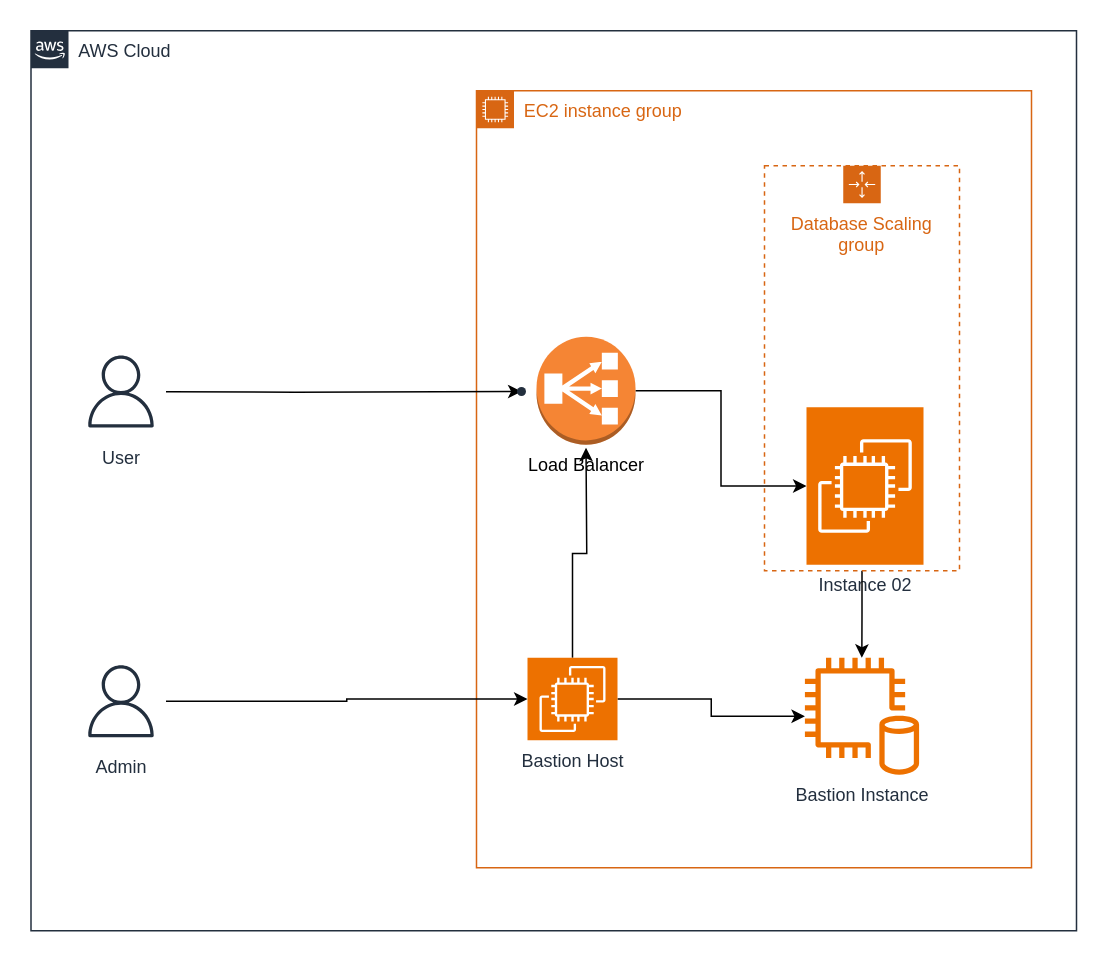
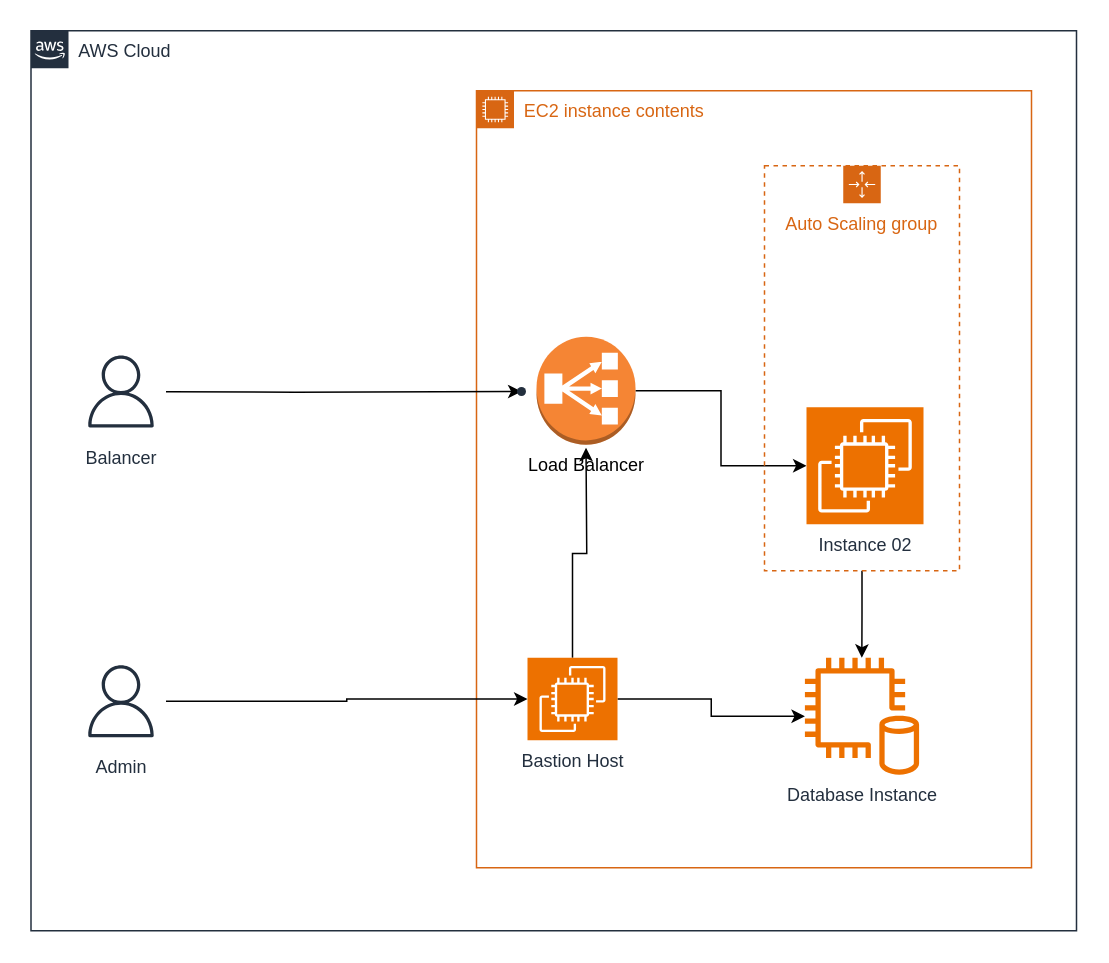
  <mxCell id="0" />
  <mxCell id="1" parent="0" />
  <mxCell id="2" value="AWS Cloud" style="points=[[0,0],[0.25,0],[0.5,0],[0.75,0],[1,0],[1,0.25],[1,0.5],[1,0.75],[1,1],[0.75,1],[0.5,1],[0.25,1],[0,1],[0,0.75],[0,0.5],[0,0.25]];outlineConnect=0;gradientColor=none;html=1;whiteSpace=wrap;fontSize=12;fontStyle=0;container=1;pointerEvents=0;collapsible=0;recursiveResize=0;shape=mxgraph.aws4.group;grIcon=mxgraph.aws4.group_aws_cloud_alt;strokeColor=#232F3E;fillColor=none;verticalAlign=top;align=left;spacingLeft=30;fontColor=#232F3E;dashed=0;" parent="1" vertex="1"><mxGeometry x="20" y="20" width="697" height="600" as="geometry" /></mxCell>
  <mxCell id="3" value="" style="edgeStyle=orthogonalEdgeStyle;rounded=0;orthogonalLoop=1;jettySize=auto;html=1;" parent="2" source="8" target="4" edge="1"><mxGeometry relative="1" as="geometry"><mxPoint x="438" y="290" as="targetPoint" /></mxGeometry></mxCell>
- <mxCell id="4" value="Instance 02" style="sketch=0;points=[[0,0,0],[0.25,0,0],[0.5,0,0],[0.75,0,0],[1,0,0],[0,1,0],[0.25,1,0],[0.5,1,0],[0.75,1,0],[1,1,0],[0,0.25,0],[0,0.5,0],[0,0.75,0],[1,0.25,0],[1,0.5,0],[1,0.75,0]];outlineConnect=0;fontColor=#232F3E;fillColor=#ED7100;strokeColor=#ffffff;dashed=0;verticalLabelPosition=bottom;verticalAlign=top;align=center;html=1;fontSize=12;fontStyle=0;aspect=fixed;shape=mxgraph.aws4.resourceIcon;resIcon=mxgraph.aws4.ec2;" parent="2" vertex="1"><mxGeometry x="517" y="251" width="78" height="105" as="geometry" /></mxCell>
+ <mxCell id="4" value="Instance 02" style="sketch=0;points=[[0,0,0],[0.25,0,0],[0.5,0,0],[0.75,0,0],[1,0,0],[0,1,0],[0.25,1,0],[0.5,1,0],[0.75,1,0],[1,1,0],[0,0.25,0],[0,0.5,0],[0,0.75,0],[1,0.25,0],[1,0.5,0],[1,0.75,0]];outlineConnect=0;fontColor=#232F3E;fillColor=#ED7100;strokeColor=#ffffff;dashed=0;verticalLabelPosition=bottom;verticalAlign=top;align=center;html=1;fontSize=12;fontStyle=0;aspect=fixed;shape=mxgraph.aws4.resourceIcon;resIcon=mxgraph.aws4.ec2;" parent="2" vertex="1"><mxGeometry x="517" y="251" width="78" height="78" as="geometry" /></mxCell>
  <mxCell id="5" value="" style="edgeStyle=orthogonalEdgeStyle;rounded=0;orthogonalLoop=1;jettySize=auto;html=1;" parent="2" source="6" target="9" edge="1"><mxGeometry relative="1" as="geometry" /></mxCell>
- <mxCell id="6" value="Database Scaling group" style="points=[[0,0],[0.25,0],[0.5,0],[0.75,0],[1,0],[1,0.25],[1,0.5],[1,0.75],[1,1],[0.75,1],[0.5,1],[0.25,1],[0,1],[0,0.75],[0,0.5],[0,0.25]];outlineConnect=0;gradientColor=none;html=1;whiteSpace=wrap;fontSize=12;fontStyle=0;container=1;pointerEvents=0;collapsible=0;recursiveResize=0;shape=mxgraph.aws4.groupCenter;grIcon=mxgraph.aws4.group_auto_scaling_group;grStroke=1;strokeColor=#D86613;fillColor=none;verticalAlign=top;align=center;fontColor=#D86613;dashed=1;spacingTop=25;" parent="2" vertex="1"><mxGeometry x="489" y="90" width="130" height="270" as="geometry" /></mxCell>
- <mxCell id="7" value="EC2 instance group" style="points=[[0,0],[0.25,0],[0.5,0],[0.75,0],[1,0],[1,0.25],[1,0.5],[1,0.75],[1,1],[0.75,1],[0.5,1],[0.25,1],[0,1],[0,0.75],[0,0.5],[0,0.25]];outlineConnect=0;gradientColor=none;html=1;whiteSpace=wrap;fontSize=12;fontStyle=0;container=1;pointerEvents=0;collapsible=0;recursiveResize=0;shape=mxgraph.aws4.group;grIcon=mxgraph.aws4.group_ec2_instance_contents;strokeColor=#D86613;fillColor=none;verticalAlign=top;align=left;spacingLeft=30;fontColor=#D86613;dashed=0;" parent="2" vertex="1"><mxGeometry x="297" y="40" width="370" height="518" as="geometry" /></mxCell>
+ <mxCell id="6" value="Auto Scaling group" style="points=[[0,0],[0.25,0],[0.5,0],[0.75,0],[1,0],[1,0.25],[1,0.5],[1,0.75],[1,1],[0.75,1],[0.5,1],[0.25,1],[0,1],[0,0.75],[0,0.5],[0,0.25]];outlineConnect=0;gradientColor=none;html=1;whiteSpace=wrap;fontSize=12;fontStyle=0;container=1;pointerEvents=0;collapsible=0;recursiveResize=0;shape=mxgraph.aws4.groupCenter;grIcon=mxgraph.aws4.group_auto_scaling_group;grStroke=1;strokeColor=#D86613;fillColor=none;verticalAlign=top;align=center;fontColor=#D86613;dashed=1;spacingTop=25;" parent="2" vertex="1"><mxGeometry x="489" y="90" width="130" height="270" as="geometry" /></mxCell>
+ <mxCell id="7" value="EC2 instance contents" style="points=[[0,0],[0.25,0],[0.5,0],[0.75,0],[1,0],[1,0.25],[1,0.5],[1,0.75],[1,1],[0.75,1],[0.5,1],[0.25,1],[0,1],[0,0.75],[0,0.5],[0,0.25]];outlineConnect=0;gradientColor=none;html=1;whiteSpace=wrap;fontSize=12;fontStyle=0;container=1;pointerEvents=0;collapsible=0;recursiveResize=0;shape=mxgraph.aws4.group;grIcon=mxgraph.aws4.group_ec2_instance_contents;strokeColor=#D86613;fillColor=none;verticalAlign=top;align=left;spacingLeft=30;fontColor=#D86613;dashed=0;" parent="2" vertex="1"><mxGeometry x="297" y="40" width="370" height="518" as="geometry" /></mxCell>
  <mxCell id="8" value="Load Balancer" style="outlineConnect=0;dashed=0;verticalLabelPosition=bottom;verticalAlign=top;align=center;html=1;shape=mxgraph.aws3.classic_load_balancer;fillColor=#F58534;gradientColor=none;" parent="7" vertex="1"><mxGeometry x="40" y="164" width="66" height="72" as="geometry" /></mxCell>
- <mxCell id="9" value="Bastion Instance" style="sketch=0;outlineConnect=0;fontColor=#232F3E;gradientColor=none;fillColor=#ED7100;strokeColor=none;dashed=0;verticalLabelPosition=bottom;verticalAlign=top;align=center;html=1;fontSize=12;fontStyle=0;aspect=fixed;pointerEvents=1;shape=mxgraph.aws4.db_on_instance2;" parent="7" vertex="1"><mxGeometry x="218" y="378" width="78" height="78" as="geometry" /></mxCell>
+ <mxCell id="9" value="Database Instance" style="sketch=0;outlineConnect=0;fontColor=#232F3E;gradientColor=none;fillColor=#ED7100;strokeColor=none;dashed=0;verticalLabelPosition=bottom;verticalAlign=top;align=center;html=1;fontSize=12;fontStyle=0;aspect=fixed;pointerEvents=1;shape=mxgraph.aws4.db_on_instance2;" parent="7" vertex="1"><mxGeometry x="218" y="378" width="78" height="78" as="geometry" /></mxCell>
  <mxCell id="10" value="" style="edgeStyle=orthogonalEdgeStyle;rounded=0;orthogonalLoop=1;jettySize=auto;html=1;" parent="7" source="12" target="9" edge="1"><mxGeometry relative="1" as="geometry" /></mxCell>
  <mxCell id="11" style="edgeStyle=orthogonalEdgeStyle;rounded=0;orthogonalLoop=1;jettySize=auto;html=1;" parent="7" source="12" edge="1"><mxGeometry relative="1" as="geometry"><mxPoint x="73" y="238" as="targetPoint" /></mxGeometry></mxCell>
  <mxCell id="12" value="Bastion Host&lt;div&gt;&lt;br&gt;&lt;/div&gt;" style="sketch=0;points=[[0,0,0],[0.25,0,0],[0.5,0,0],[0.75,0,0],[1,0,0],[0,1,0],[0.25,1,0],[0.5,1,0],[0.75,1,0],[1,1,0],[0,0.25,0],[0,0.5,0],[0,0.75,0],[1,0.25,0],[1,0.5,0],[1,0.75,0]];outlineConnect=0;fontColor=#232F3E;fillColor=#ED7100;strokeColor=#ffffff;dashed=0;verticalLabelPosition=bottom;verticalAlign=top;align=center;html=1;fontSize=12;fontStyle=0;aspect=fixed;shape=mxgraph.aws4.resourceIcon;resIcon=mxgraph.aws4.ec2;" parent="7" vertex="1"><mxGeometry x="34" y="378" width="60" height="55" as="geometry" /></mxCell>
  <mxCell id="13" style="edgeStyle=orthogonalEdgeStyle;rounded=0;orthogonalLoop=1;jettySize=auto;html=1;exitX=0.5;exitY=1;exitDx=0;exitDy=0;" parent="2" source="7" target="7" edge="1"><mxGeometry relative="1" as="geometry" /></mxCell>
  <mxCell id="14" value="" style="edgeStyle=orthogonalEdgeStyle;rounded=0;orthogonalLoop=1;jettySize=auto;html=1;entryX=1.05;entryY=0.825;entryDx=0;entryDy=0;entryPerimeter=0;" parent="2" target="16" edge="1"><mxGeometry relative="1" as="geometry"><mxPoint x="34" y="240.5" as="sourcePoint" /></mxGeometry></mxCell>
- <mxCell id="15" value="User" style="sketch=0;outlineConnect=0;fontColor=#232F3E;gradientColor=none;strokeColor=#232F3E;fillColor=#ffffff;dashed=0;verticalLabelPosition=bottom;verticalAlign=top;align=center;html=1;fontSize=12;fontStyle=0;aspect=fixed;shape=mxgraph.aws4.resourceIcon;resIcon=mxgraph.aws4.user;" parent="2" vertex="1"><mxGeometry x="30" y="210.5" width="60" height="60" as="geometry" /></mxCell>
+ <mxCell id="15" value="Balancer" style="sketch=0;outlineConnect=0;fontColor=#232F3E;gradientColor=none;strokeColor=#232F3E;fillColor=#ffffff;dashed=0;verticalLabelPosition=bottom;verticalAlign=top;align=center;html=1;fontSize=12;fontStyle=0;aspect=fixed;shape=mxgraph.aws4.resourceIcon;resIcon=mxgraph.aws4.user;" parent="2" vertex="1"><mxGeometry x="30" y="210.5" width="60" height="60" as="geometry" /></mxCell>
  <mxCell id="16" value="" style="shape=waypoint;sketch=0;size=6;pointerEvents=1;points=[];fillColor=#ffffff;resizable=0;rotatable=0;perimeter=centerPerimeter;snapToPoint=1;verticalAlign=top;strokeColor=#232F3E;fontColor=#232F3E;gradientColor=none;dashed=0;fontStyle=0;" parent="2" vertex="1"><mxGeometry x="317" y="230.5" width="20" height="20" as="geometry" /></mxCell>
  <mxCell id="17" style="edgeStyle=orthogonalEdgeStyle;rounded=0;orthogonalLoop=1;jettySize=auto;html=1;" parent="2" source="18" target="12" edge="1"><mxGeometry relative="1" as="geometry" /></mxCell>
  <mxCell id="18" value="Admin" style="sketch=0;outlineConnect=0;fontColor=#232F3E;gradientColor=none;strokeColor=#232F3E;fillColor=#ffffff;dashed=0;verticalLabelPosition=bottom;verticalAlign=top;align=center;html=1;fontSize=12;fontStyle=0;aspect=fixed;shape=mxgraph.aws4.resourceIcon;resIcon=mxgraph.aws4.user;" parent="2" vertex="1"><mxGeometry x="30" y="417" width="60" height="60" as="geometry" /></mxCell>
